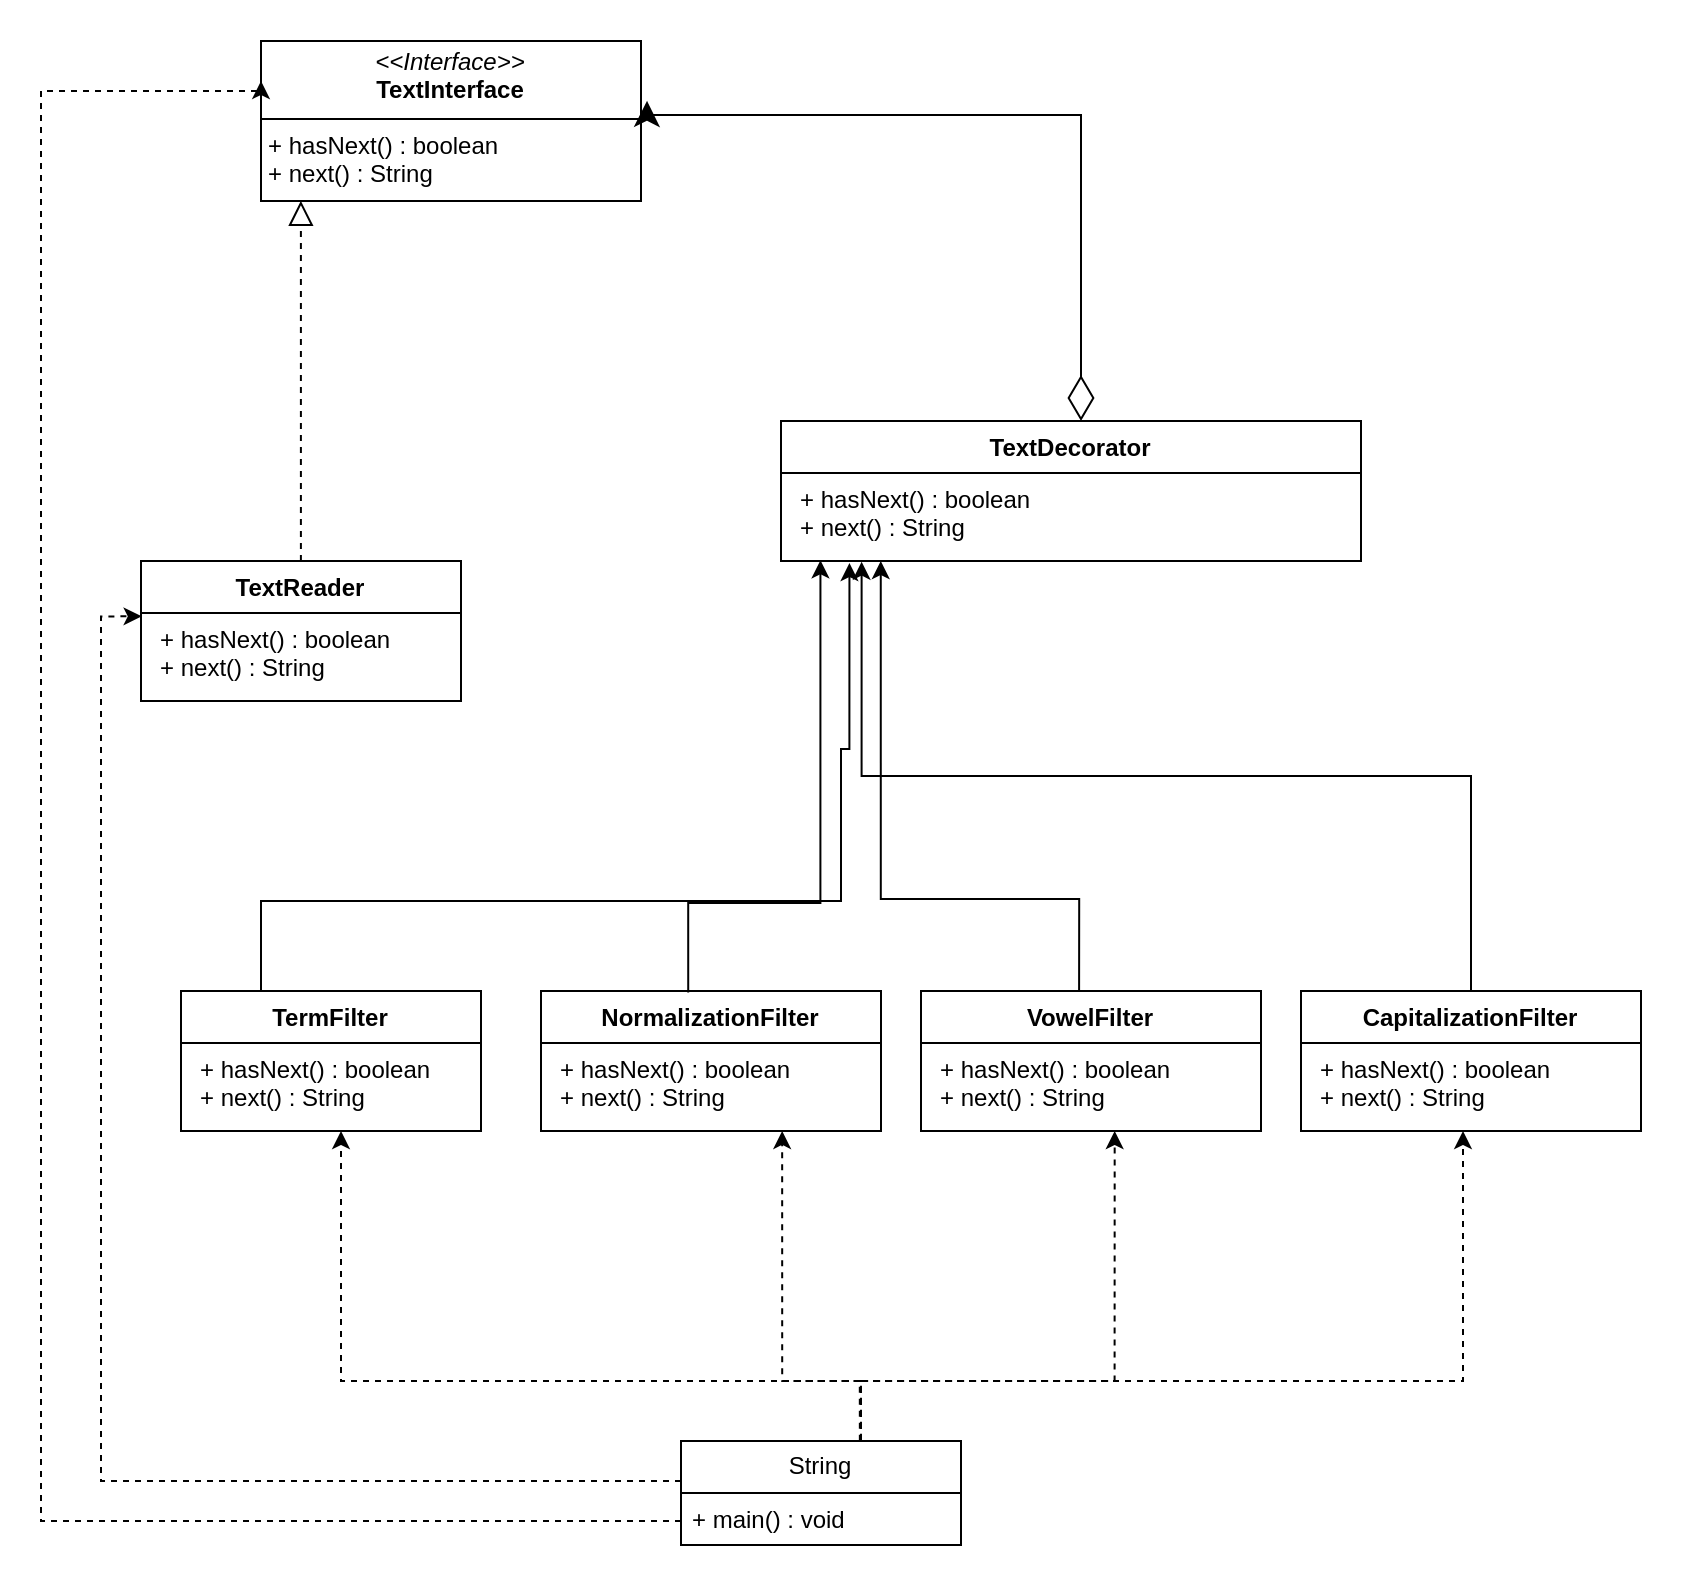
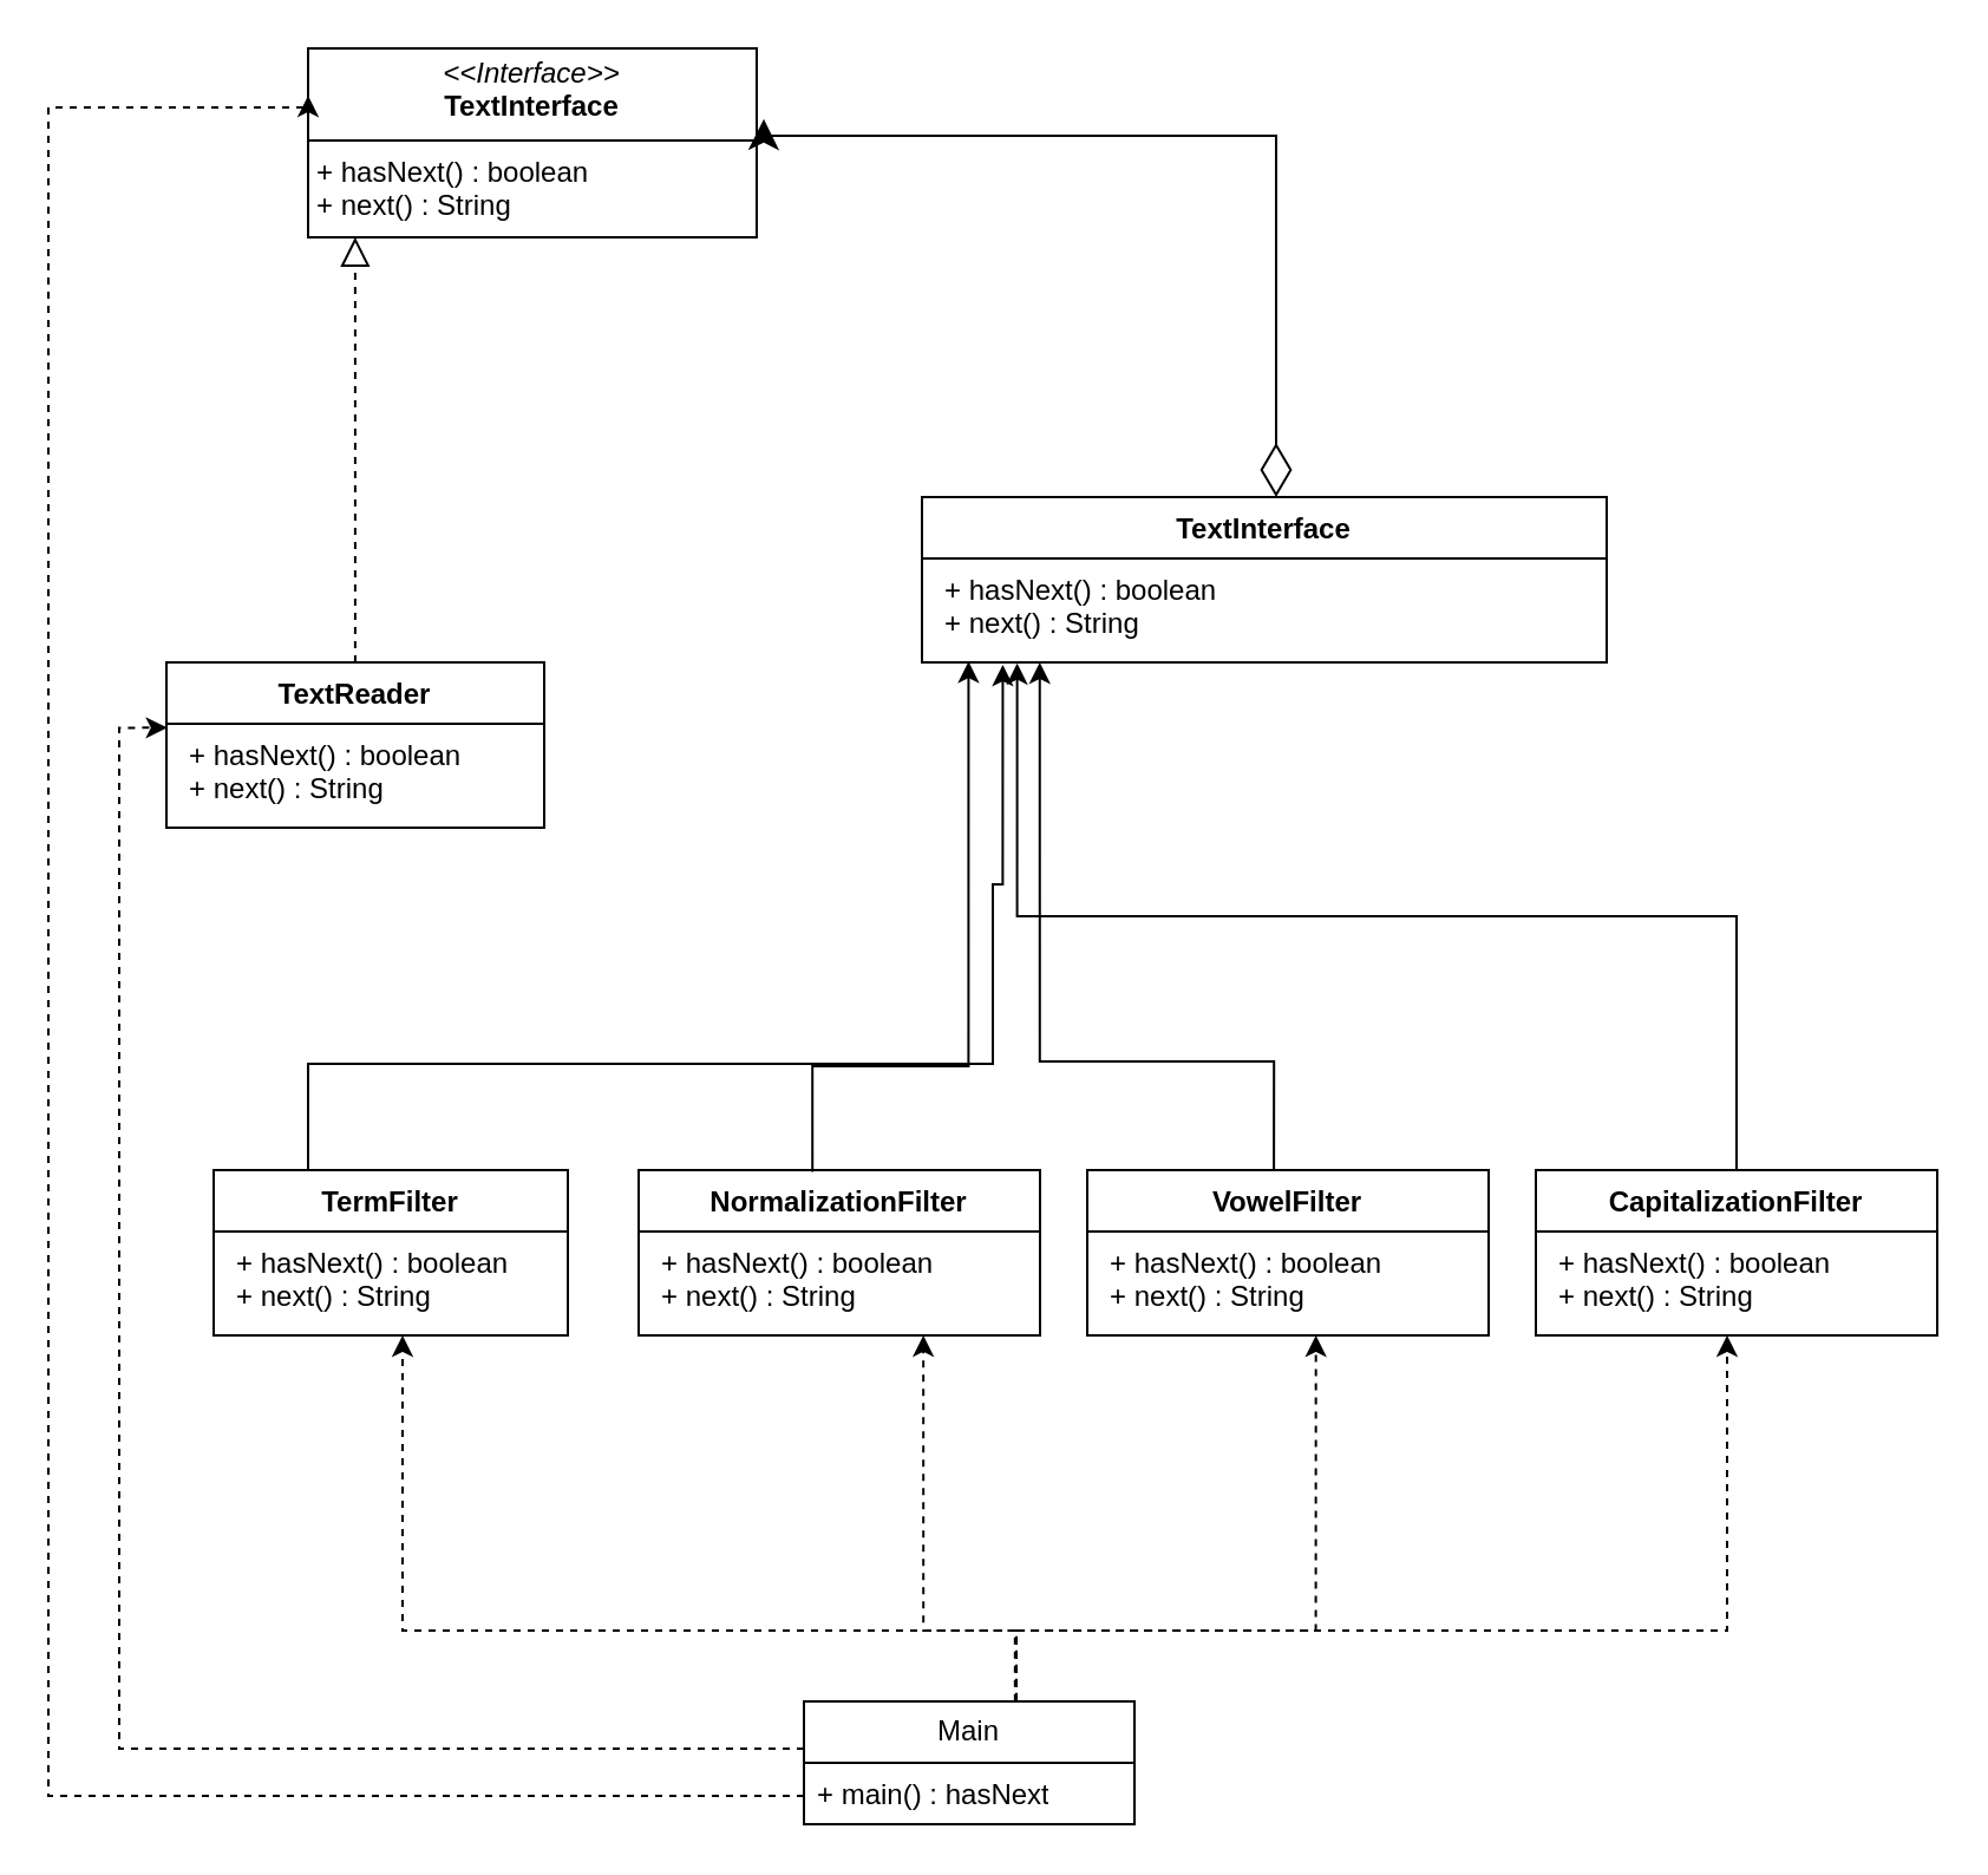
  <mxCell id="0" />
  <mxCell id="1" parent="0" />
  <mxCell id="2" value="TermFilter" style="swimlane;fontStyle=1;align=center;verticalAlign=top;childLayout=stackLayout;horizontal=1;startSize=26;horizontalStack=0;resizeParent=1;resizeParentMax=0;resizeLast=0;collapsible=1;marginBottom=0;whiteSpace=wrap;html=1;" vertex="1" parent="1"><mxGeometry x="90" y="495" width="150" height="70" as="geometry" /></mxCell>
  <mxCell id="3" value="&lt;p style=&quot;margin: 0px 0px 0px 4px;&quot;&gt;+ hasNext() : boolean&lt;/p&gt;&lt;p style=&quot;margin: 0px 0px 0px 4px;&quot;&gt;+ next() : String&lt;/p&gt;" style="text;strokeColor=none;fillColor=none;align=left;verticalAlign=top;spacingLeft=4;spacingRight=4;overflow=hidden;rotatable=0;points=[[0,0.5],[1,0.5]];portConstraint=eastwest;whiteSpace=wrap;html=1;" vertex="1" parent="2"><mxGeometry y="26" width="150" height="44" as="geometry" /></mxCell>
  <mxCell id="4" value="NormalizationFilter" style="swimlane;fontStyle=1;align=center;verticalAlign=top;childLayout=stackLayout;horizontal=1;startSize=26;horizontalStack=0;resizeParent=1;resizeParentMax=0;resizeLast=0;collapsible=1;marginBottom=0;whiteSpace=wrap;html=1;" vertex="1" parent="1"><mxGeometry x="270" y="495" width="170" height="70" as="geometry" /></mxCell>
  <mxCell id="5" value="&lt;p style=&quot;margin: 0px 0px 0px 4px;&quot;&gt;+ hasNext() : boolean&lt;/p&gt;&lt;p style=&quot;margin: 0px 0px 0px 4px;&quot;&gt;+ next() : String&lt;/p&gt;" style="text;strokeColor=none;fillColor=none;align=left;verticalAlign=top;spacingLeft=4;spacingRight=4;overflow=hidden;rotatable=0;points=[[0,0.5],[1,0.5]];portConstraint=eastwest;whiteSpace=wrap;html=1;" vertex="1" parent="4"><mxGeometry y="26" width="170" height="44" as="geometry" /></mxCell>
  <mxCell id="6" style="edgeStyle=orthogonalEdgeStyle;rounded=0;orthogonalLoop=1;jettySize=auto;html=1;entryX=0.172;entryY=1;entryDx=0;entryDy=0;entryPerimeter=0;exitX=0.465;exitY=0.01;exitDx=0;exitDy=0;exitPerimeter=0;" edge="1" parent="1" source="7" target="14"><mxGeometry relative="1" as="geometry"><mxPoint x="443.94" y="299.996" as="targetPoint" /><Array as="points"><mxPoint x="539" y="449" /><mxPoint x="440" y="449" /></Array><mxPoint x="540" y="513.72" as="sourcePoint" /></mxGeometry></mxCell>
  <mxCell id="7" value="VowelFilter" style="swimlane;fontStyle=1;align=center;verticalAlign=top;childLayout=stackLayout;horizontal=1;startSize=26;horizontalStack=0;resizeParent=1;resizeParentMax=0;resizeLast=0;collapsible=1;marginBottom=0;whiteSpace=wrap;html=1;" vertex="1" parent="1"><mxGeometry x="460" y="495" width="170" height="70" as="geometry" /></mxCell>
  <mxCell id="8" value="&lt;p style=&quot;margin: 0px 0px 0px 4px;&quot;&gt;+ hasNext() : boolean&lt;/p&gt;&lt;p style=&quot;margin: 0px 0px 0px 4px;&quot;&gt;+ next() : String&lt;/p&gt;" style="text;strokeColor=none;fillColor=none;align=left;verticalAlign=top;spacingLeft=4;spacingRight=4;overflow=hidden;rotatable=0;points=[[0,0.5],[1,0.5]];portConstraint=eastwest;whiteSpace=wrap;html=1;" vertex="1" parent="7"><mxGeometry y="26" width="170" height="44" as="geometry" /></mxCell>
  <mxCell id="9" value="&lt;p style=&quot;margin:0px;margin-top:4px;text-align:center;&quot;&gt;&lt;i&gt;&amp;lt;&amp;lt;Interface&amp;gt;&amp;gt;&lt;/i&gt;&lt;br&gt;&lt;b&gt;TextInterface&lt;/b&gt;&lt;/p&gt;&lt;hr size=&quot;1&quot; style=&quot;border-style:solid;&quot;&gt;&lt;p style=&quot;margin:0px;margin-left:4px;&quot;&gt;+ hasNext() : boolean&lt;/p&gt;&lt;p style=&quot;margin:0px;margin-left:4px;&quot;&gt;+ next() : String&lt;/p&gt;" style="verticalAlign=top;align=left;overflow=fill;html=1;whiteSpace=wrap;" vertex="1" parent="1"><mxGeometry x="130" y="20" width="190" height="80" as="geometry" /></mxCell>
  <mxCell id="10" value="TextReader" style="swimlane;fontStyle=1;align=center;verticalAlign=top;childLayout=stackLayout;horizontal=1;startSize=26;horizontalStack=0;resizeParent=1;resizeParentMax=0;resizeLast=0;collapsible=1;marginBottom=0;whiteSpace=wrap;html=1;" vertex="1" parent="1"><mxGeometry x="70" y="280" width="160" height="70" as="geometry" /></mxCell>
  <mxCell id="11" value="&lt;p style=&quot;margin: 0px 0px 0px 4px;&quot;&gt;+ hasNext() : boolean&lt;/p&gt;&lt;p style=&quot;margin: 0px 0px 0px 4px;&quot;&gt;+ next() : String&lt;/p&gt;" style="text;strokeColor=none;fillColor=none;align=left;verticalAlign=top;spacingLeft=4;spacingRight=4;overflow=hidden;rotatable=0;points=[[0,0.5],[1,0.5]];portConstraint=eastwest;whiteSpace=wrap;html=1;" vertex="1" parent="10"><mxGeometry y="26" width="160" height="44" as="geometry" /></mxCell>
  <mxCell id="12" style="edgeStyle=orthogonalEdgeStyle;rounded=0;orthogonalLoop=1;jettySize=auto;html=1;entryX=0.105;entryY=0.999;entryDx=0;entryDy=0;entryPerimeter=0;endArrow=block;endFill=0;dashed=1;endSize=10;" edge="1" parent="1" source="10" target="9"><mxGeometry relative="1" as="geometry" /></mxCell>
- <mxCell id="13" value="TextDecorator" style="swimlane;fontStyle=1;align=center;verticalAlign=top;childLayout=stackLayout;horizontal=1;startSize=26;horizontalStack=0;resizeParent=1;resizeParentMax=0;resizeLast=0;collapsible=1;marginBottom=0;whiteSpace=wrap;html=1;" vertex="1" parent="1"><mxGeometry x="390" y="210" width="290" height="70" as="geometry" /></mxCell>
+ <mxCell id="13" value="TextInterface" style="swimlane;fontStyle=1;align=center;verticalAlign=top;childLayout=stackLayout;horizontal=1;startSize=26;horizontalStack=0;resizeParent=1;resizeParentMax=0;resizeLast=0;collapsible=1;marginBottom=0;whiteSpace=wrap;html=1;" vertex="1" parent="1"><mxGeometry x="390" y="210" width="290" height="70" as="geometry" /></mxCell>
  <mxCell id="14" value="&lt;p style=&quot;margin: 0px 0px 0px 4px;&quot;&gt;+ hasNext() : boolean&lt;/p&gt;&lt;p style=&quot;margin: 0px 0px 0px 4px;&quot;&gt;+ next() : String&lt;/p&gt;" style="text;strokeColor=none;fillColor=none;align=left;verticalAlign=top;spacingLeft=4;spacingRight=4;overflow=hidden;rotatable=0;points=[[0,0.5],[1,0.5]];portConstraint=eastwest;whiteSpace=wrap;html=1;" vertex="1" parent="13"><mxGeometry y="26" width="290" height="44" as="geometry" /></mxCell>
  <mxCell id="15" style="edgeStyle=orthogonalEdgeStyle;rounded=0;orthogonalLoop=1;jettySize=auto;html=1;entryX=1.016;entryY=0.374;entryDx=0;entryDy=0;entryPerimeter=0;startArrow=diamondThin;startFill=0;jumpSize=20;startSize=20;endSize=10;" edge="1" parent="1" source="13" target="9"><mxGeometry relative="1" as="geometry"><Array as="points"><mxPoint x="540" y="57" /></Array></mxGeometry></mxCell>
  <mxCell id="16" style="edgeStyle=orthogonalEdgeStyle;rounded=0;orthogonalLoop=1;jettySize=auto;html=1;entryX=0.118;entryY=1.023;entryDx=0;entryDy=0;entryPerimeter=0;" edge="1" parent="1" target="14"><mxGeometry relative="1" as="geometry"><mxPoint x="130" y="495" as="sourcePoint" /><mxPoint x="435.59" y="373.672" as="targetPoint" /><Array as="points"><mxPoint x="130" y="450" /><mxPoint x="420" y="450" /><mxPoint x="420" y="374" /><mxPoint x="424" y="374" /></Array></mxGeometry></mxCell>
  <mxCell id="17" style="edgeStyle=orthogonalEdgeStyle;rounded=0;orthogonalLoop=1;jettySize=auto;html=1;entryX=0.068;entryY=0.992;entryDx=0;entryDy=0;entryPerimeter=0;exitX=0.433;exitY=0.01;exitDx=0;exitDy=0;exitPerimeter=0;" edge="1" parent="1" source="4" target="14"><mxGeometry relative="1" as="geometry"><Array as="points"><mxPoint x="344" y="451" /><mxPoint x="410" y="451" /></Array><mxPoint x="343" y="490" as="sourcePoint" /><mxPoint x="413.3" y="300.002" as="targetPoint" /></mxGeometry></mxCell>
  <mxCell id="18" style="edgeStyle=orthogonalEdgeStyle;rounded=0;orthogonalLoop=1;jettySize=auto;html=1;dashed=1;" edge="1" parent="1" source="21"><mxGeometry relative="1" as="geometry"><Array as="points"><mxPoint x="430" y="690" /><mxPoint x="170" y="690" /></Array><mxPoint x="170" y="565" as="targetPoint" /></mxGeometry></mxCell>
  <mxCell id="19" style="edgeStyle=orthogonalEdgeStyle;rounded=0;orthogonalLoop=1;jettySize=auto;html=1;entryX=0;entryY=0.25;entryDx=0;entryDy=0;dashed=1;" edge="1" parent="1" source="21" target="9"><mxGeometry relative="1" as="geometry"><Array as="points"><mxPoint x="20" y="760" /><mxPoint x="20" y="45" /></Array></mxGeometry></mxCell>
  <mxCell id="20" style="edgeStyle=orthogonalEdgeStyle;rounded=0;orthogonalLoop=1;jettySize=auto;html=1;dashed=1;" edge="1" parent="1" source="21" target="25"><mxGeometry relative="1" as="geometry"><mxPoint x="730" y="570" as="targetPoint" /><Array as="points"><mxPoint x="430" y="690" /><mxPoint x="731" y="690" /></Array></mxGeometry></mxCell>
- <mxCell id="21" value="String" style="swimlane;fontStyle=0;childLayout=stackLayout;horizontal=1;startSize=26;fillColor=none;horizontalStack=0;resizeParent=1;resizeParentMax=0;resizeLast=0;collapsible=1;marginBottom=0;whiteSpace=wrap;html=1;" vertex="1" parent="1"><mxGeometry x="340" y="720" width="140" height="52" as="geometry" /></mxCell>
- <mxCell id="22" value="+ main() : void" style="text;strokeColor=none;fillColor=none;align=left;verticalAlign=top;spacingLeft=4;spacingRight=4;overflow=hidden;rotatable=0;points=[[0,0.5],[1,0.5]];portConstraint=eastwest;whiteSpace=wrap;html=1;" vertex="1" parent="21"><mxGeometry y="26" width="140" height="26" as="geometry" /></mxCell>
+ <mxCell id="21" value="Main" style="swimlane;fontStyle=0;childLayout=stackLayout;horizontal=1;startSize=26;fillColor=none;horizontalStack=0;resizeParent=1;resizeParentMax=0;resizeLast=0;collapsible=1;marginBottom=0;whiteSpace=wrap;html=1;" vertex="1" parent="1"><mxGeometry x="340" y="720" width="140" height="52" as="geometry" /></mxCell>
+ <mxCell id="22" value="+ main() : hasNext" style="text;strokeColor=none;fillColor=none;align=left;verticalAlign=top;spacingLeft=4;spacingRight=4;overflow=hidden;rotatable=0;points=[[0,0.5],[1,0.5]];portConstraint=eastwest;whiteSpace=wrap;html=1;" vertex="1" parent="21"><mxGeometry y="26" width="140" height="26" as="geometry" /></mxCell>
  <mxCell id="23" style="edgeStyle=orthogonalEdgeStyle;rounded=0;orthogonalLoop=1;jettySize=auto;html=1;entryX=0.452;entryY=1.013;entryDx=0;entryDy=0;entryPerimeter=0;dashed=1;" edge="1" parent="1"><mxGeometry relative="1" as="geometry"><mxPoint x="430" y="719.43" as="sourcePoint" /><mxPoint x="556.84" y="565.002" as="targetPoint" /><Array as="points"><mxPoint x="430" y="690" /><mxPoint x="557" y="690" /></Array></mxGeometry></mxCell>
  <mxCell id="24" value="CapitalizationFilter" style="swimlane;fontStyle=1;align=center;verticalAlign=top;childLayout=stackLayout;horizontal=1;startSize=26;horizontalStack=0;resizeParent=1;resizeParentMax=0;resizeLast=0;collapsible=1;marginBottom=0;whiteSpace=wrap;html=1;" vertex="1" parent="1"><mxGeometry x="650" y="495" width="170" height="70" as="geometry" /></mxCell>
  <mxCell id="25" value="&lt;div&gt;&lt;p style=&quot;margin: 0px 0px 0px 4px;&quot;&gt;+ hasNext() : boolean&lt;/p&gt;&lt;p style=&quot;margin: 0px 0px 0px 4px;&quot;&gt;+ next() : String&lt;/p&gt;&lt;/div&gt;" style="text;strokeColor=none;fillColor=none;align=left;verticalAlign=top;spacingLeft=4;spacingRight=4;overflow=hidden;rotatable=0;points=[[0,0.5],[1,0.5]];portConstraint=eastwest;whiteSpace=wrap;html=1;" vertex="1" parent="24"><mxGeometry y="26" width="170" height="44" as="geometry" /></mxCell>
  <mxCell id="26" style="edgeStyle=orthogonalEdgeStyle;rounded=0;orthogonalLoop=1;jettySize=auto;html=1;exitX=0.5;exitY=0;exitDx=0;exitDy=0;entryX=0.139;entryY=1.008;entryDx=0;entryDy=0;entryPerimeter=0;" edge="1" parent="1" source="24" target="14"><mxGeometry relative="1" as="geometry"><mxPoint x="650" y="495" as="sourcePoint" /><mxPoint x="430" y="290" as="targetPoint" /></mxGeometry></mxCell>
  <mxCell id="27" style="edgeStyle=orthogonalEdgeStyle;rounded=0;orthogonalLoop=1;jettySize=auto;html=1;entryX=0.002;entryY=0.038;entryDx=0;entryDy=0;entryPerimeter=0;dashed=1;" edge="1" parent="1" source="22" target="11"><mxGeometry relative="1" as="geometry"><mxPoint x="70.8" y="354.18" as="targetPoint" /><Array as="points"><mxPoint x="340" y="740" /><mxPoint x="50" y="740" /><mxPoint x="50" y="308" /></Array></mxGeometry></mxCell>
  <mxCell id="28" style="edgeStyle=orthogonalEdgeStyle;rounded=0;orthogonalLoop=1;jettySize=auto;html=1;entryX=0.595;entryY=1.004;entryDx=0;entryDy=0;entryPerimeter=0;dashed=1;" edge="1" parent="1"><mxGeometry relative="1" as="geometry"><mxPoint x="429.43" y="719.82" as="sourcePoint" /><mxPoint x="390.58" y="564.996" as="targetPoint" /><Array as="points"><mxPoint x="429" y="690" /><mxPoint x="391" y="690" /></Array></mxGeometry></mxCell>
